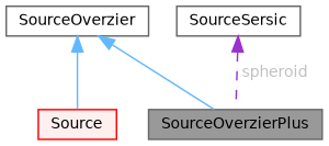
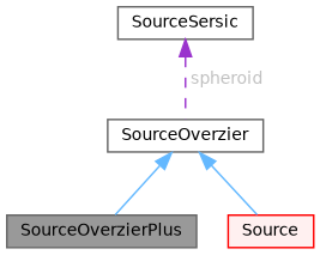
  digraph {
    node [color=gray40 fillcolor=white fontname=Helvetica fontsize=10 shape=box style=filled]
    edge [color=steelblue1 dir=back fontname=Helvetica fontsize=10 labelfontname=Helvetica labelfontsize=10 style=solid]
    n1 [fillcolor=grey60 fontcolor=black height=0.2 label=SourceOverzierPlus width=0.4]
    n2 [height=0.2 label=SourceOverzier width=0.4]
    n3 [color=red fillcolor="#FFF0F0" height=0.2 label=Source width=0.4]
    n4 [height=0.2 label=SourceSersic width=0.4]
    n2 -> n1
    n2 -> n3
-   n4 -> n1 [color=darkorchid3 fontcolor=grey label=" spheroid" style=dashed]
+   n4 -> n2 [color=darkorchid3 fontcolor=grey label=" spheroid" style=dashed]
  }
